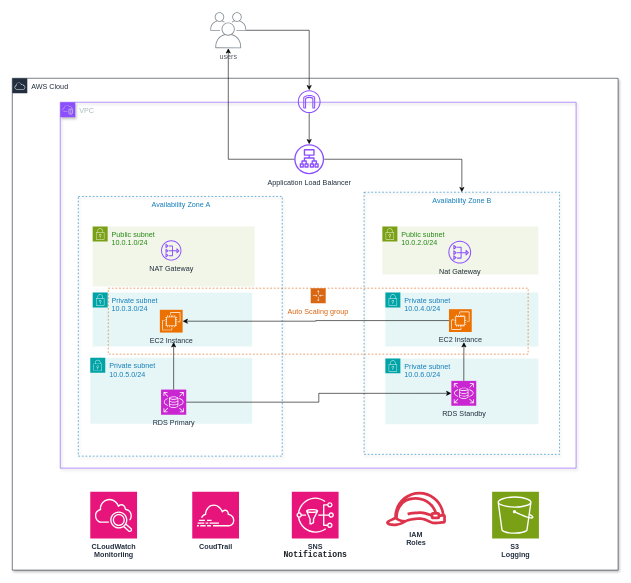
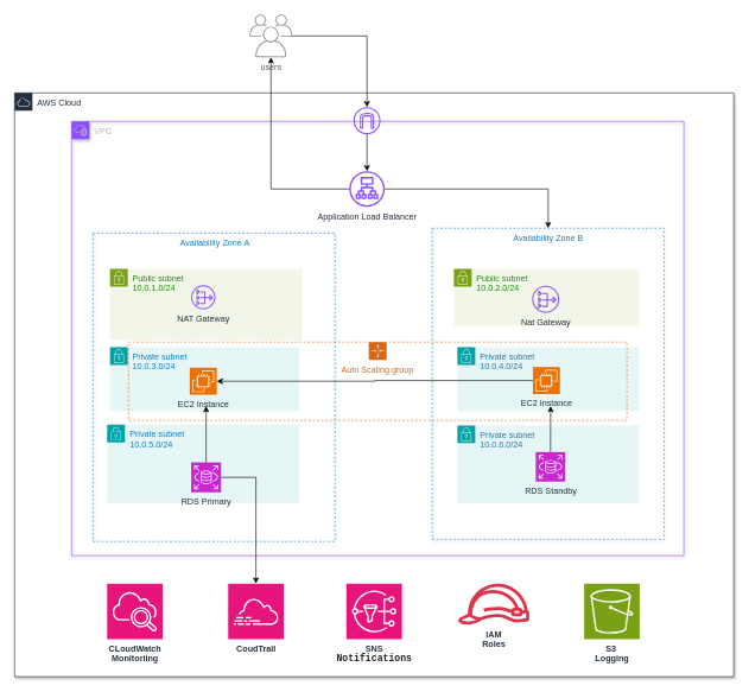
  <mxCell id="0" />
  <mxCell id="1" parent="0" />
  <mxCell id="2" value="AWS Cloud" style="points=[[0,0],[0.25,0],[0.5,0],[0.75,0],[1,0],[1,0.25],[1,0.5],[1,0.75],[1,1],[0.75,1],[0.5,1],[0.25,1],[0,1],[0,0.75],[0,0.5],[0,0.25]];outlineConnect=0;gradientColor=none;html=1;whiteSpace=wrap;fontSize=12;fontStyle=0;container=1;pointerEvents=0;collapsible=0;recursiveResize=0;shape=mxgraph.aws4.group;grIcon=mxgraph.aws4.group_aws_cloud;strokeColor=#232F3E;fillColor=default;verticalAlign=top;align=left;spacingLeft=30;fontColor=#232F3E;dashed=0;shadow=1;" vertex="1" parent="1"><mxGeometry x="20" y="130" width="1010" height="820" as="geometry" /></mxCell>
  <mxCell id="3" value="&lt;b&gt;S3&amp;nbsp;&lt;/b&gt;&lt;div&gt;&lt;b&gt;Logging&lt;/b&gt;&lt;/div&gt;" style="sketch=0;points=[[0,0,0],[0.25,0,0],[0.5,0,0],[0.75,0,0],[1,0,0],[0,1,0],[0.25,1,0],[0.5,1,0],[0.75,1,0],[1,1,0],[0,0.25,0],[0,0.5,0],[0,0.75,0],[1,0.25,0],[1,0.5,0],[1,0.75,0]];outlineConnect=0;fontColor=#232F3E;fillColor=#7AA116;strokeColor=#ffffff;dashed=0;verticalLabelPosition=bottom;verticalAlign=top;align=center;html=1;fontSize=12;fontStyle=0;aspect=fixed;shape=mxgraph.aws4.resourceIcon;resIcon=mxgraph.aws4.s3;" vertex="1" parent="2"><mxGeometry x="800" y="689.25" width="78" height="78" as="geometry" /></mxCell>
  <mxCell id="4" value="&lt;b&gt;IAM&lt;/b&gt;&lt;div&gt;&lt;b&gt;Roles&lt;/b&gt;&lt;/div&gt;" style="sketch=0;outlineConnect=0;fontColor=#232F3E;gradientColor=none;fillColor=#DD344C;strokeColor=none;dashed=0;verticalLabelPosition=bottom;verticalAlign=top;align=center;html=1;fontSize=12;fontStyle=0;aspect=fixed;pointerEvents=1;shape=mxgraph.aws4.role;" vertex="1" parent="2"><mxGeometry x="622" y="689.25" width="101.93" height="57.5" as="geometry" /></mxCell>
  <mxCell id="5" value="&lt;b&gt;SNS&lt;/b&gt;&lt;div&gt;&lt;span style=&quot;background-color: transparent; font-family: ui-monospace, SFMono-Regular, &amp;quot;SF Mono&amp;quot;, Menlo, Consolas, &amp;quot;Liberation Mono&amp;quot;, monospace; font-size: 13.6px; color: rgb(31, 35, 40); text-align: start;&quot;&gt;&lt;b&gt;Notifications&lt;/b&gt;&lt;/span&gt;&lt;/div&gt;" style="sketch=0;points=[[0,0,0],[0.25,0,0],[0.5,0,0],[0.75,0,0],[1,0,0],[0,1,0],[0.25,1,0],[0.5,1,0],[0.75,1,0],[1,1,0],[0,0.25,0],[0,0.5,0],[0,0.75,0],[1,0.25,0],[1,0.5,0],[1,0.75,0]];outlineConnect=0;fontColor=#232F3E;fillColor=#E7157B;strokeColor=#ffffff;dashed=0;verticalLabelPosition=bottom;verticalAlign=top;align=center;html=1;fontSize=12;fontStyle=0;aspect=fixed;shape=mxgraph.aws4.resourceIcon;resIcon=mxgraph.aws4.sns;" vertex="1" parent="2"><mxGeometry x="466" y="689.25" width="78" height="78" as="geometry" /></mxCell>
  <mxCell id="6" value="&lt;b&gt;CoudTrail&lt;/b&gt;" style="sketch=0;points=[[0,0,0],[0.25,0,0],[0.5,0,0],[0.75,0,0],[1,0,0],[0,1,0],[0.25,1,0],[0.5,1,0],[0.75,1,0],[1,1,0],[0,0.25,0],[0,0.5,0],[0,0.75,0],[1,0.25,0],[1,0.5,0],[1,0.75,0]];points=[[0,0,0],[0.25,0,0],[0.5,0,0],[0.75,0,0],[1,0,0],[0,1,0],[0.25,1,0],[0.5,1,0],[0.75,1,0],[1,1,0],[0,0.25,0],[0,0.5,0],[0,0.75,0],[1,0.25,0],[1,0.5,0],[1,0.75,0]];outlineConnect=0;fontColor=#232F3E;fillColor=#E7157B;strokeColor=#ffffff;dashed=0;verticalLabelPosition=bottom;verticalAlign=top;align=center;html=1;fontSize=12;fontStyle=0;aspect=fixed;shape=mxgraph.aws4.resourceIcon;resIcon=mxgraph.aws4.cloudtrail;" vertex="1" parent="2"><mxGeometry x="300" y="689.25" width="78" height="78" as="geometry" /></mxCell>
  <mxCell id="7" value="&lt;b&gt;CLoudWatch&lt;/b&gt;&lt;div&gt;&lt;b&gt;Monitoriing&lt;/b&gt;&lt;/div&gt;" style="sketch=0;points=[[0,0,0],[0.25,0,0],[0.5,0,0],[0.75,0,0],[1,0,0],[0,1,0],[0.25,1,0],[0.5,1,0],[0.75,1,0],[1,1,0],[0,0.25,0],[0,0.5,0],[0,0.75,0],[1,0.25,0],[1,0.5,0],[1,0.75,0]];points=[[0,0,0],[0.25,0,0],[0.5,0,0],[0.75,0,0],[1,0,0],[0,1,0],[0.25,1,0],[0.5,1,0],[0.75,1,0],[1,1,0],[0,0.25,0],[0,0.5,0],[0,0.75,0],[1,0.25,0],[1,0.5,0],[1,0.75,0]];outlineConnect=0;fontColor=#232F3E;fillColor=#E7157B;strokeColor=#ffffff;dashed=0;verticalLabelPosition=bottom;verticalAlign=top;align=center;html=1;fontSize=12;fontStyle=0;aspect=fixed;shape=mxgraph.aws4.resourceIcon;resIcon=mxgraph.aws4.cloudwatch_2;" vertex="1" parent="2"><mxGeometry x="130" y="689.25" width="78" height="78" as="geometry" /></mxCell>
  <mxCell id="8" value="VPC" style="points=[[0,0],[0.25,0],[0.5,0],[0.75,0],[1,0],[1,0.25],[1,0.5],[1,0.75],[1,1],[0.75,1],[0.5,1],[0.25,1],[0,1],[0,0.75],[0,0.5],[0,0.25]];outlineConnect=0;gradientColor=none;html=1;whiteSpace=wrap;fontSize=12;fontStyle=0;container=1;pointerEvents=0;collapsible=0;recursiveResize=0;shape=mxgraph.aws4.group;grIcon=mxgraph.aws4.group_vpc2;strokeColor=#8C4FFF;fillColor=none;verticalAlign=top;align=left;spacingLeft=30;fontColor=#AAB7B8;dashed=0;movable=1;resizable=1;rotatable=1;deletable=1;editable=1;locked=0;connectable=1;shadow=1;" vertex="1" parent="1"><mxGeometry x="100" y="170" width="860" height="610" as="geometry" /></mxCell>
  <mxCell id="9" value="Public subnet&lt;div&gt;10.0.2.0/24&lt;/div&gt;" style="points=[[0,0],[0.25,0],[0.5,0],[0.75,0],[1,0],[1,0.25],[1,0.5],[1,0.75],[1,1],[0.75,1],[0.5,1],[0.25,1],[0,1],[0,0.75],[0,0.5],[0,0.25]];outlineConnect=0;gradientColor=none;html=1;whiteSpace=wrap;fontSize=12;fontStyle=0;container=1;pointerEvents=0;collapsible=0;recursiveResize=0;shape=mxgraph.aws4.group;grIcon=mxgraph.aws4.group_security_group;grStroke=0;strokeColor=#7AA116;fillColor=#F2F6E8;verticalAlign=top;align=left;spacingLeft=30;fontColor=#248814;dashed=0;" vertex="1" parent="8"><mxGeometry x="537" y="207" width="260" height="80" as="geometry" /></mxCell>
  <mxCell id="10" value="Private subnet&lt;div&gt;10.0.4.0/24&lt;/div&gt;" style="points=[[0,0],[0.25,0],[0.5,0],[0.75,0],[1,0],[1,0.25],[1,0.5],[1,0.75],[1,1],[0.75,1],[0.5,1],[0.25,1],[0,1],[0,0.75],[0,0.5],[0,0.25]];outlineConnect=0;gradientColor=none;html=1;whiteSpace=wrap;fontSize=12;fontStyle=0;container=1;pointerEvents=0;collapsible=0;recursiveResize=0;shape=mxgraph.aws4.group;grIcon=mxgraph.aws4.group_security_group;grStroke=0;strokeColor=#00A4A6;fillColor=#E6F6F7;verticalAlign=top;align=left;spacingLeft=30;fontColor=#147EBA;dashed=0;" vertex="1" parent="8"><mxGeometry x="542" y="317" width="255" height="90" as="geometry" /></mxCell>
  <mxCell id="11" value="EC2 Instance" style="sketch=0;points=[[0,0,0],[0.25,0,0],[0.5,0,0],[0.75,0,0],[1,0,0],[0,1,0],[0.25,1,0],[0.5,1,0],[0.75,1,0],[1,1,0],[0,0.25,0],[0,0.5,0],[0,0.75,0],[1,0.25,0],[1,0.5,0],[1,0.75,0]];outlineConnect=0;fontColor=#232F3E;fillColor=#ED7100;strokeColor=#ffffff;dashed=0;verticalLabelPosition=bottom;verticalAlign=top;align=center;html=1;fontSize=12;fontStyle=0;aspect=fixed;shape=mxgraph.aws4.resourceIcon;resIcon=mxgraph.aws4.ec2;" vertex="1" parent="10"><mxGeometry x="106" y="28" width="38" height="38" as="geometry" /></mxCell>
  <mxCell id="12" value="Private subnet&lt;div&gt;10.0.6.0/24&lt;/div&gt;" style="points=[[0,0],[0.25,0],[0.5,0],[0.75,0],[1,0],[1,0.25],[1,0.5],[1,0.75],[1,1],[0.75,1],[0.5,1],[0.25,1],[0,1],[0,0.75],[0,0.5],[0,0.25]];outlineConnect=0;gradientColor=none;html=1;whiteSpace=wrap;fontSize=12;fontStyle=0;container=1;pointerEvents=0;collapsible=0;recursiveResize=0;shape=mxgraph.aws4.group;grIcon=mxgraph.aws4.group_security_group;grStroke=0;strokeColor=#00A4A6;fillColor=#E6F6F7;verticalAlign=top;align=left;spacingLeft=30;fontColor=#147EBA;dashed=0;movable=1;resizable=1;rotatable=1;deletable=1;editable=1;locked=0;connectable=1;" vertex="1" parent="8"><mxGeometry x="542" y="427" width="255" height="110" as="geometry" /></mxCell>
  <mxCell id="13" value="&lt;div&gt;RDS Standby&lt;/div&gt;&lt;div&gt;&lt;br&gt;&lt;/div&gt;" style="sketch=0;points=[[0,0,0],[0.25,0,0],[0.5,0,0],[0.75,0,0],[1,0,0],[0,1,0],[0.25,1,0],[0.5,1,0],[0.75,1,0],[1,1,0],[0,0.25,0],[0,0.5,0],[0,0.75,0],[1,0.25,0],[1,0.5,0],[1,0.75,0]];outlineConnect=0;fontColor=#232F3E;fillColor=#C925D1;strokeColor=#ffffff;dashed=0;verticalLabelPosition=bottom;verticalAlign=top;align=center;html=1;fontSize=12;fontStyle=0;aspect=fixed;shape=mxgraph.aws4.resourceIcon;resIcon=mxgraph.aws4.rds;movable=1;resizable=1;rotatable=1;deletable=1;editable=1;locked=0;connectable=1;" vertex="1" parent="12"><mxGeometry x="110" y="37.5" width="41.5" height="41.5" as="geometry" /></mxCell>
  <mxCell id="14" value="Nat Gateway" style="sketch=0;outlineConnect=0;fontColor=#232F3E;gradientColor=none;fillColor=#8C4FFF;strokeColor=none;dashed=0;verticalLabelPosition=bottom;verticalAlign=top;align=center;html=1;fontSize=12;fontStyle=0;aspect=fixed;pointerEvents=1;shape=mxgraph.aws4.nat_gateway;movable=1;resizable=1;rotatable=1;deletable=1;editable=1;locked=0;connectable=1;" vertex="1" parent="12"><mxGeometry x="105" y="-196" width="38" height="38" as="geometry" /></mxCell>
  <mxCell id="15" style="edgeStyle=orthogonalEdgeStyle;rounded=0;orthogonalLoop=1;jettySize=auto;html=1;entryX=0.5;entryY=0;entryDx=0;entryDy=0;" edge="1" parent="8" source="16" target="26"><mxGeometry relative="1" as="geometry" /></mxCell>
  <mxCell id="16" value="Application Load Balancer" style="sketch=0;outlineConnect=0;fontColor=#232F3E;gradientColor=none;fillColor=#8C4FFF;strokeColor=none;dashed=0;verticalLabelPosition=bottom;verticalAlign=top;align=center;html=1;fontSize=12;fontStyle=0;aspect=fixed;pointerEvents=1;shape=mxgraph.aws4.application_load_balancer;" vertex="1" parent="8"><mxGeometry x="390" y="70" width="50" height="50" as="geometry" /></mxCell>
  <mxCell id="17" value="Public subnet&amp;nbsp;&lt;div&gt;10.0.1.0/24&lt;/div&gt;" style="points=[[0,0],[0.25,0],[0.5,0],[0.75,0],[1,0],[1,0.25],[1,0.5],[1,0.75],[1,1],[0.75,1],[0.5,1],[0.25,1],[0,1],[0,0.75],[0,0.5],[0,0.25]];outlineConnect=0;gradientColor=none;html=1;whiteSpace=wrap;fontSize=12;fontStyle=0;container=1;pointerEvents=0;collapsible=0;recursiveResize=0;shape=mxgraph.aws4.group;grIcon=mxgraph.aws4.group_security_group;grStroke=0;strokeColor=#7AA116;fillColor=#F2F6E8;verticalAlign=top;align=left;spacingLeft=30;fontColor=#248814;dashed=0;" vertex="1" parent="8"><mxGeometry x="54" y="207" width="270" height="100" as="geometry" /></mxCell>
  <mxCell id="18" value="NAT Gateway" style="sketch=0;outlineConnect=0;fontColor=#232F3E;gradientColor=none;fillColor=#8C4FFF;strokeColor=none;dashed=0;verticalLabelPosition=bottom;verticalAlign=top;align=center;html=1;fontSize=12;fontStyle=0;aspect=fixed;pointerEvents=1;shape=mxgraph.aws4.nat_gateway;" vertex="1" parent="17"><mxGeometry x="114" y="23" width="34" height="34" as="geometry" /></mxCell>
  <mxCell id="19" value="Private subnet&lt;div&gt;10.0.3.0/24&lt;/div&gt;" style="points=[[0,0],[0.25,0],[0.5,0],[0.75,0],[1,0],[1,0.25],[1,0.5],[1,0.75],[1,1],[0.75,1],[0.5,1],[0.25,1],[0,1],[0,0.75],[0,0.5],[0,0.25]];outlineConnect=0;gradientColor=none;html=1;whiteSpace=wrap;fontSize=12;fontStyle=0;container=1;pointerEvents=0;collapsible=0;recursiveResize=0;shape=mxgraph.aws4.group;grIcon=mxgraph.aws4.group_security_group;grStroke=0;strokeColor=#00A4A6;fillColor=#E6F6F7;verticalAlign=top;align=left;spacingLeft=30;fontColor=#147EBA;dashed=0;" vertex="1" parent="8"><mxGeometry x="54" y="317" width="266" height="90" as="geometry" /></mxCell>
  <mxCell id="20" value="EC2 Instance" style="sketch=0;points=[[0,0,0],[0.25,0,0],[0.5,0,0],[0.75,0,0],[1,0,0],[0,1,0],[0.25,1,0],[0.5,1,0],[0.75,1,0],[1,1,0],[0,0.25,0],[0,0.5,0],[0,0.75,0],[1,0.25,0],[1,0.5,0],[1,0.75,0]];outlineConnect=0;fontColor=#232F3E;fillColor=#ED7100;strokeColor=#ffffff;dashed=0;verticalLabelPosition=bottom;verticalAlign=top;align=center;html=1;fontSize=12;fontStyle=0;aspect=fixed;shape=mxgraph.aws4.resourceIcon;resIcon=mxgraph.aws4.ec2;" vertex="1" parent="19"><mxGeometry x="112" y="29" width="38" height="38" as="geometry" /></mxCell>
  <mxCell id="21" value="Auto Scaling group" style="points=[[0,0],[0.25,0],[0.5,0],[0.75,0],[1,0],[1,0.25],[1,0.5],[1,0.75],[1,1],[0.75,1],[0.5,1],[0.25,1],[0,1],[0,0.75],[0,0.5],[0,0.25]];outlineConnect=0;gradientColor=none;html=1;whiteSpace=wrap;fontSize=12;fontStyle=0;container=1;pointerEvents=0;collapsible=0;recursiveResize=0;shape=mxgraph.aws4.groupCenter;grIcon=mxgraph.aws4.group_auto_scaling_group;grStroke=1;strokeColor=#D86613;fillColor=none;verticalAlign=top;align=center;fontColor=#D86613;dashed=1;spacingTop=25;" vertex="1" parent="8"><mxGeometry x="80" y="310" width="700" height="110" as="geometry" /></mxCell>
  <mxCell id="22" style="edgeStyle=orthogonalEdgeStyle;rounded=0;orthogonalLoop=1;jettySize=auto;html=1;exitX=0.5;exitY=0;exitDx=0;exitDy=0;exitPerimeter=0;entryX=0.658;entryY=1.447;entryDx=0;entryDy=0;entryPerimeter=0;" edge="1" parent="8" source="13" target="11"><mxGeometry relative="1" as="geometry" /></mxCell>
  <mxCell id="23" style="edgeStyle=orthogonalEdgeStyle;rounded=0;orthogonalLoop=1;jettySize=auto;html=1;" edge="1" parent="8" source="24" target="16"><mxGeometry relative="1" as="geometry" /></mxCell>
  <mxCell id="24" value="" style="sketch=0;outlineConnect=0;fontColor=#232F3E;gradientColor=none;fillColor=#8C4FFF;strokeColor=none;dashed=0;verticalLabelPosition=bottom;verticalAlign=top;align=center;html=1;fontSize=12;fontStyle=0;aspect=fixed;pointerEvents=1;shape=mxgraph.aws4.internet_gateway;" vertex="1" parent="8"><mxGeometry x="396" y="-20" width="38" height="38" as="geometry" /></mxCell>
  <mxCell id="25" style="edgeStyle=orthogonalEdgeStyle;rounded=0;orthogonalLoop=1;jettySize=auto;html=1;exitX=0;exitY=0.5;exitDx=0;exitDy=0;exitPerimeter=0;" edge="1" parent="8" source="11" target="20"><mxGeometry relative="1" as="geometry" /></mxCell>
  <mxCell id="26" value="Availability Zone B" style="fillColor=none;strokeColor=#147EBA;dashed=1;verticalAlign=top;fontStyle=0;fontColor=#147EBA;whiteSpace=wrap;html=1;movable=1;resizable=1;rotatable=1;deletable=1;editable=1;locked=0;connectable=1;shadow=1;" vertex="1" parent="8"><mxGeometry x="506.5" y="150" width="326" height="437" as="geometry" /></mxCell>
  <mxCell id="27" value="&amp;nbsp;Availability Zone A" style="fillColor=none;strokeColor=#147EBA;dashed=1;verticalAlign=top;fontStyle=0;fontColor=#147EBA;whiteSpace=wrap;html=1;shadow=1;" vertex="1" parent="8"><mxGeometry x="30" y="157" width="340" height="433" as="geometry" /></mxCell>
  <mxCell id="28" style="edgeStyle=orthogonalEdgeStyle;rounded=0;orthogonalLoop=1;jettySize=auto;html=1;" edge="1" parent="8" source="16" target="29"><mxGeometry relative="1" as="geometry" /></mxCell>
  <mxCell id="29" value="users" style="sketch=0;outlineConnect=0;gradientColor=none;fontColor=#545B64;strokeColor=none;fillColor=#879196;dashed=0;verticalLabelPosition=bottom;verticalAlign=top;align=center;html=1;fontSize=12;fontStyle=0;aspect=fixed;shape=mxgraph.aws4.illustration_users;pointerEvents=1" vertex="1" parent="1"><mxGeometry x="350" y="20" width="60" height="60" as="geometry" /></mxCell>
  <mxCell id="30" value="" style="edgeStyle=orthogonalEdgeStyle;rounded=0;orthogonalLoop=1;jettySize=auto;html=1;" edge="1" parent="1" source="29" target="24"><mxGeometry relative="1" as="geometry"><mxPoint x="170" y="150" as="sourcePoint" /><mxPoint x="465" y="286" as="targetPoint" /></mxGeometry></mxCell>
  <mxCell id="31" value="Private subnet&lt;div&gt;10.0.5.0/24&lt;/div&gt;" style="points=[[0,0],[0.25,0],[0.5,0],[0.75,0],[1,0],[1,0.25],[1,0.5],[1,0.75],[1,1],[0.75,1],[0.5,1],[0.25,1],[0,1],[0,0.75],[0,0.5],[0,0.25]];outlineConnect=0;gradientColor=none;html=1;whiteSpace=wrap;fontSize=12;fontStyle=0;container=1;pointerEvents=0;collapsible=0;recursiveResize=0;shape=mxgraph.aws4.group;grIcon=mxgraph.aws4.group_security_group;grStroke=0;strokeColor=#00A4A6;fillColor=#E6F6F7;verticalAlign=top;align=left;spacingLeft=30;fontColor=#147EBA;dashed=0;" vertex="1" parent="1"><mxGeometry x="150" y="596" width="270" height="110" as="geometry" /></mxCell>
  <mxCell id="32" value="RDS Primary" style="sketch=0;points=[[0,0,0],[0.25,0,0],[0.5,0,0],[0.75,0,0],[1,0,0],[0,1,0],[0.25,1,0],[0.5,1,0],[0.75,1,0],[1,1,0],[0,0.25,0],[0,0.5,0],[0,0.75,0],[1,0.25,0],[1,0.5,0],[1,0.75,0]];outlineConnect=0;fontColor=#232F3E;fillColor=#C925D1;strokeColor=#ffffff;dashed=0;verticalLabelPosition=bottom;verticalAlign=top;align=center;html=1;fontSize=12;fontStyle=0;aspect=fixed;shape=mxgraph.aws4.resourceIcon;resIcon=mxgraph.aws4.rds;" vertex="1" parent="31"><mxGeometry x="118" y="53" width="42" height="42" as="geometry" /></mxCell>
- <mxCell id="33" style="edgeStyle=orthogonalEdgeStyle;rounded=0;orthogonalLoop=1;jettySize=auto;html=1;exitX=1;exitY=0.5;exitDx=0;exitDy=0;exitPerimeter=0;entryX=0;entryY=0.5;entryDx=0;entryDy=0;entryPerimeter=0;" edge="1" parent="1" source="32" target="13"><mxGeometry relative="1" as="geometry" /></mxCell>
+ <mxCell id="33" style="edgeStyle=orthogonalEdgeStyle;rounded=0;orthogonalLoop=1;jettySize=auto;html=1;exitX=1;exitY=0.5;exitDx=0;exitDy=0;exitPerimeter=0;" edge="1" parent="1" source="32" target="6"><mxGeometry relative="1" as="geometry" /></mxCell>
  <mxCell id="34" style="edgeStyle=orthogonalEdgeStyle;rounded=0;orthogonalLoop=1;jettySize=auto;html=1;exitX=0.5;exitY=0;exitDx=0;exitDy=0;exitPerimeter=0;entryX=0.605;entryY=1.421;entryDx=0;entryDy=0;entryPerimeter=0;" edge="1" parent="1" source="32" target="20"><mxGeometry relative="1" as="geometry" /></mxCell>
